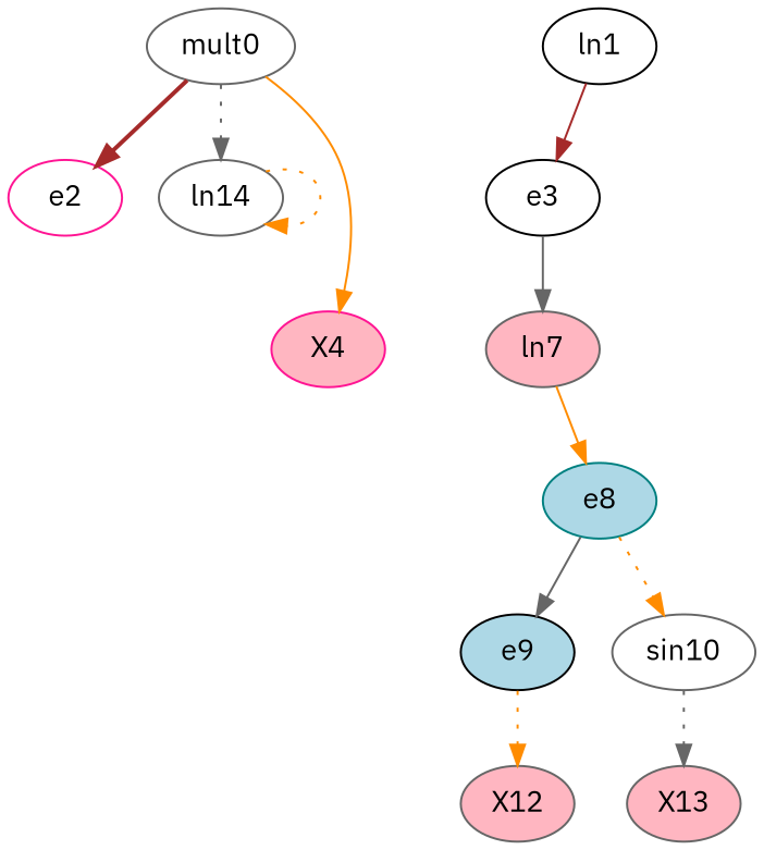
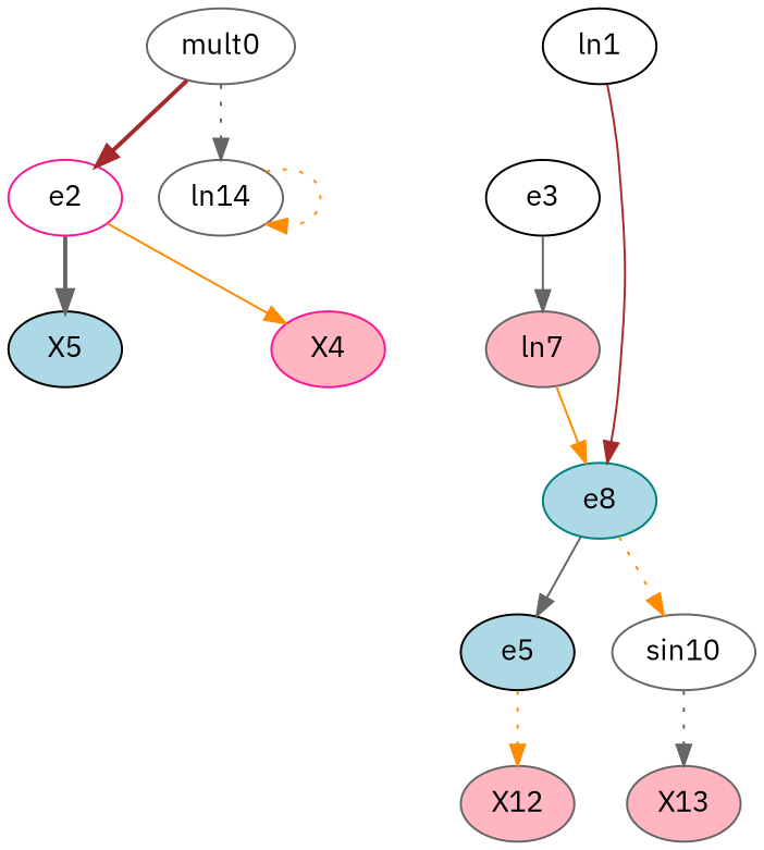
  digraph {
    fontname="IBM Plex Sans"
    node [color=gray40 fillcolor=white fontname="IBM Plex Sans" style=filled]
    edge [color=darkorange fontname="IBM Plex Sans" style=solid]
    e2 [color=deeppink]
    mult0
    ln14
    ln1 [color=black]
    e3 [color=black]
    X4 [color=deeppink fillcolor=lightpink]
+   X5 [color=black fillcolor=lightblue]
    ln7 [fillcolor=lightpink]
    e8 [color=teal fillcolor=lightblue]
-   e9 [color=black fillcolor=lightblue]
+   e9 [color=black fillcolor=lightblue label=e5]
    sin10
    X12 [fillcolor=lightpink]
    X13 [fillcolor=lightpink]
-   mult0 -> X4
+   e2 -> X4
+   e2 -> X5 [color=gray40 style=bold]
    mult0 -> e2 [color=brown style=bold]
    mult0 -> ln14 [color=gray40 style=dotted]
    ln14 -> ln14 [style=dotted]
-   ln1 -> e3 [color=brown]
+   ln1 -> e8 [color=brown]
    e3 -> ln7 [color=gray40]
    ln7 -> e8
    e8 -> e9 [color=gray40]
    e8 -> sin10 [style=dotted]
    e9 -> X12 [style=dotted]
    sin10 -> X13 [color=gray40 style=dotted]
  }
